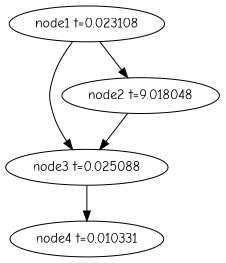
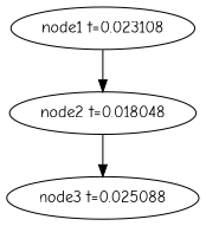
  digraph {
    fontname="Comic Neue"
    node [fontname="Comic Neue"]
    edge [fontname="Comic Neue"]
-   n1 [label="node4 t=0.010331"]
    n2 [label="node3 t=0.025088"]
-   n3 [label="node2 t=9.018048"]
+   n3 [label="node2 t=0.018048"]
    n4 [label="node1 t=0.023108"]
-   n2 -> n1
    n3 -> n2
-   n4 -> n2
    n4 -> n3
  }
